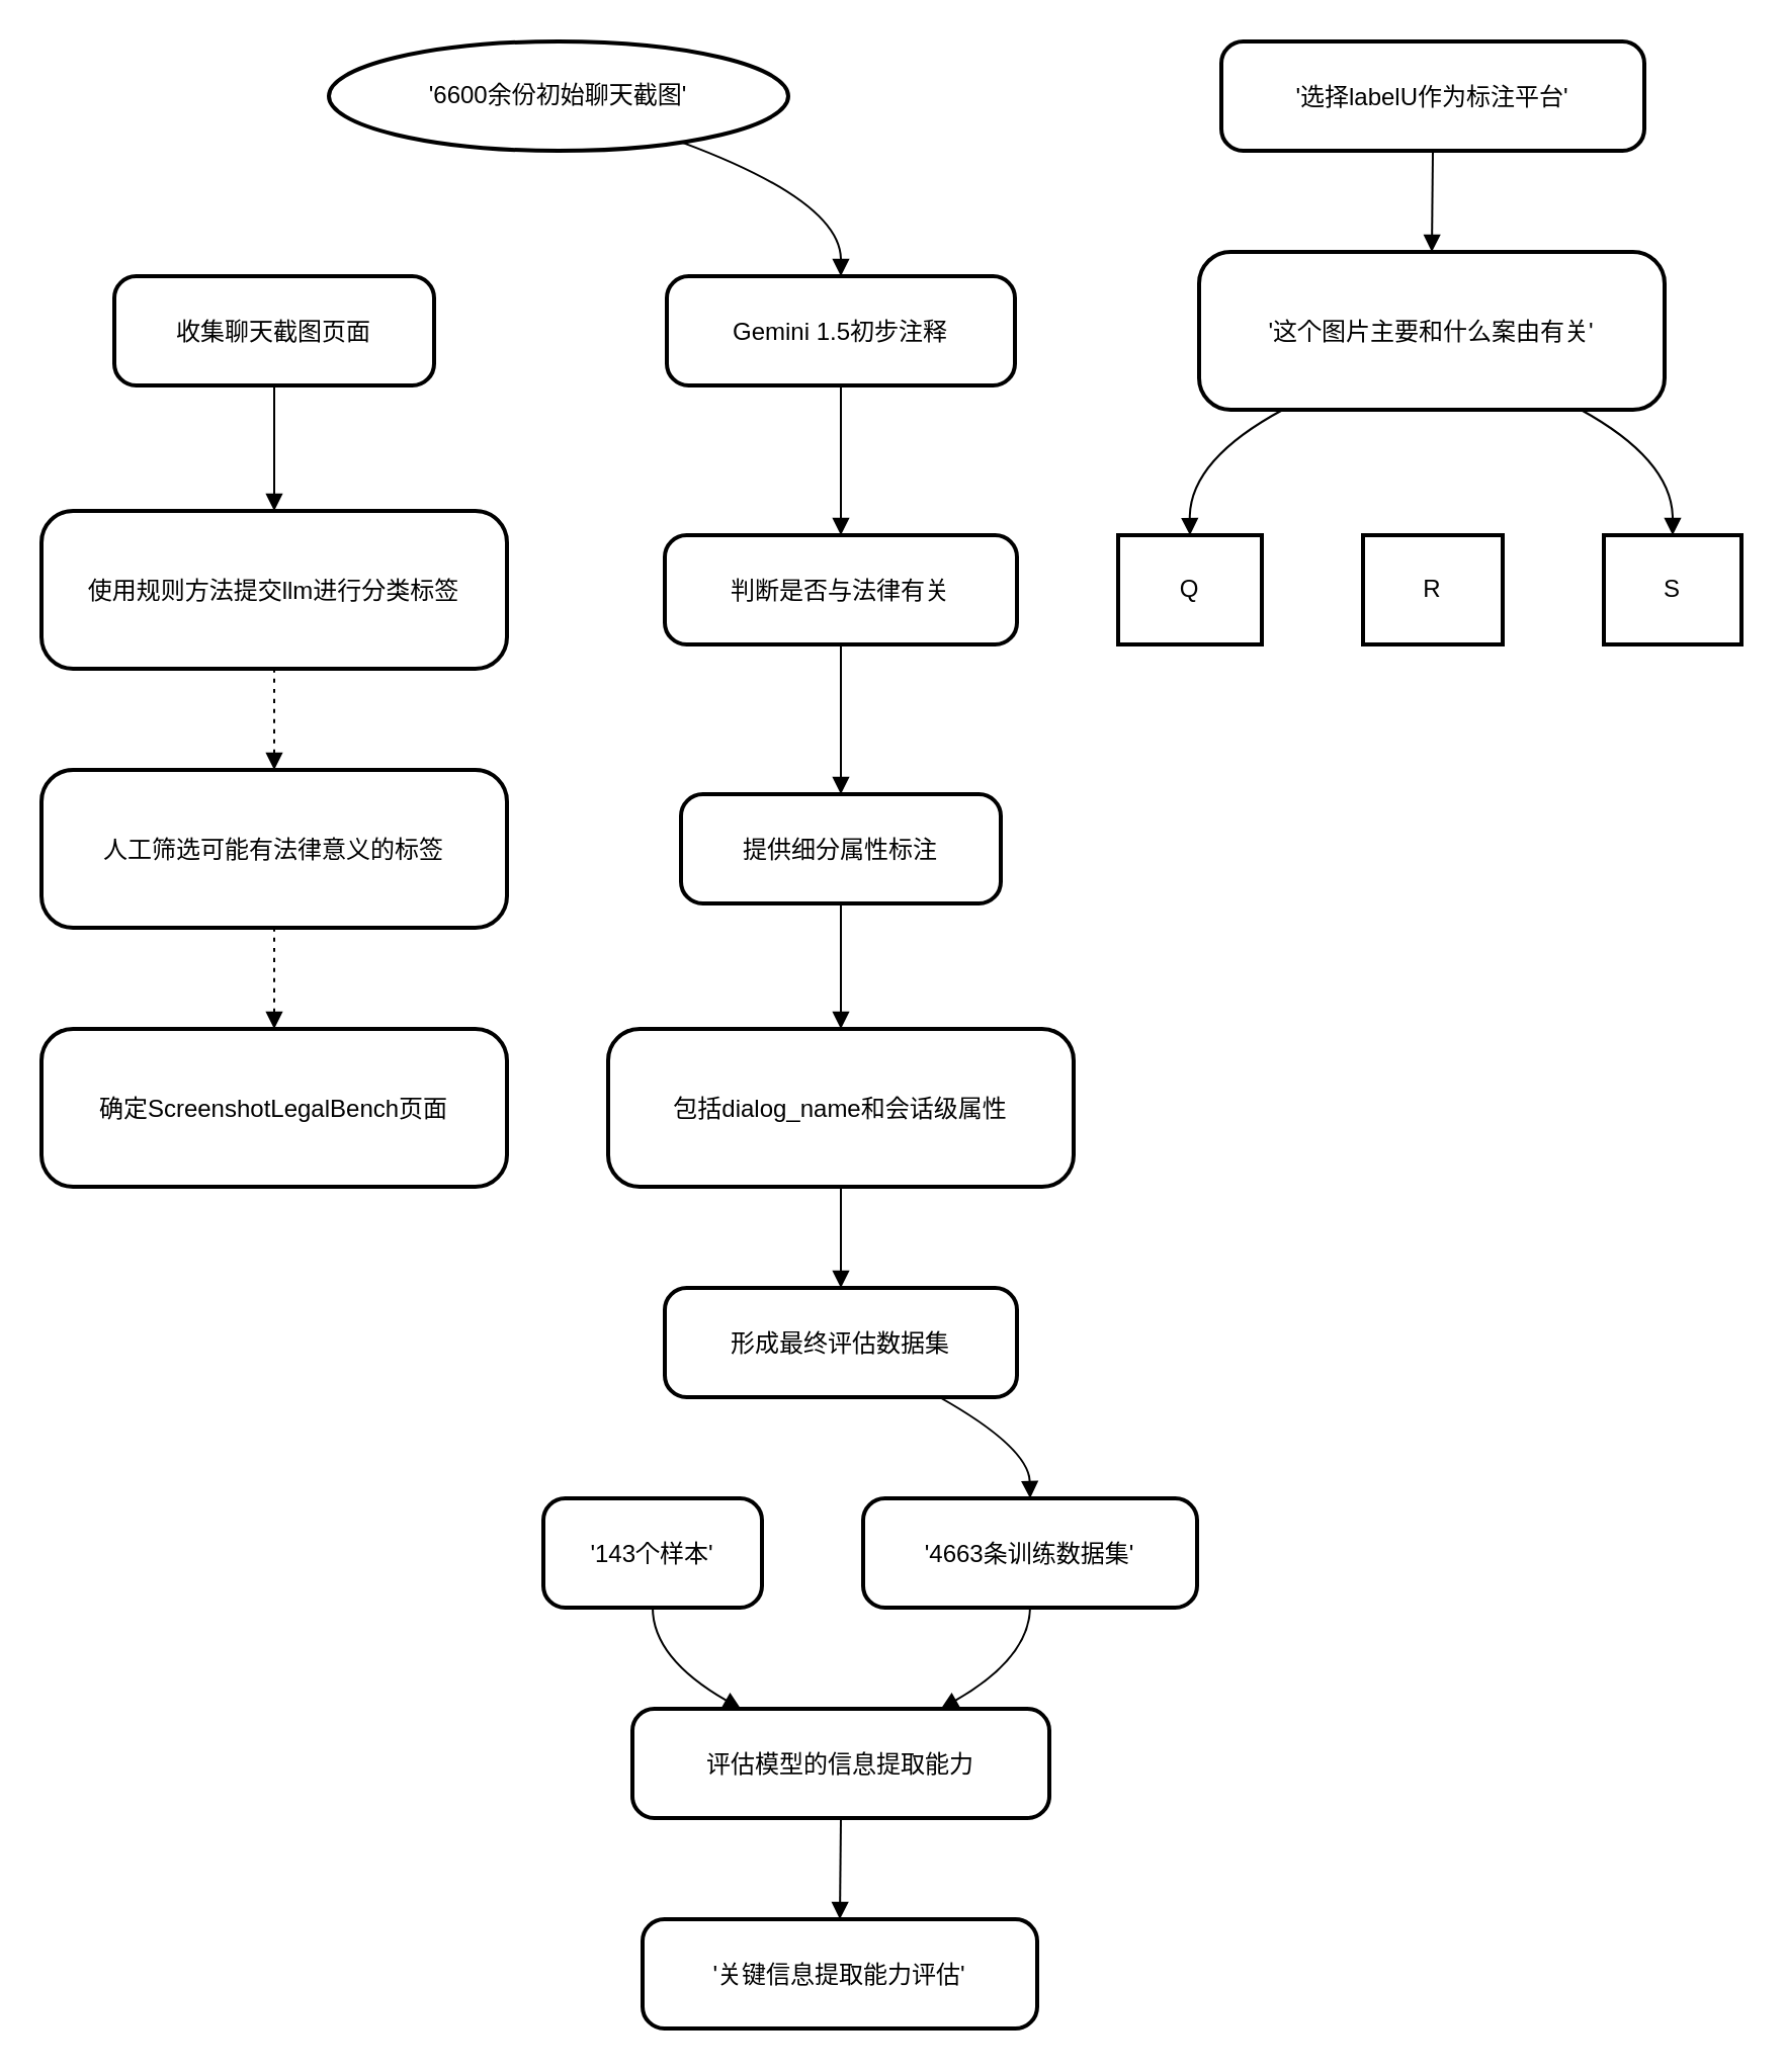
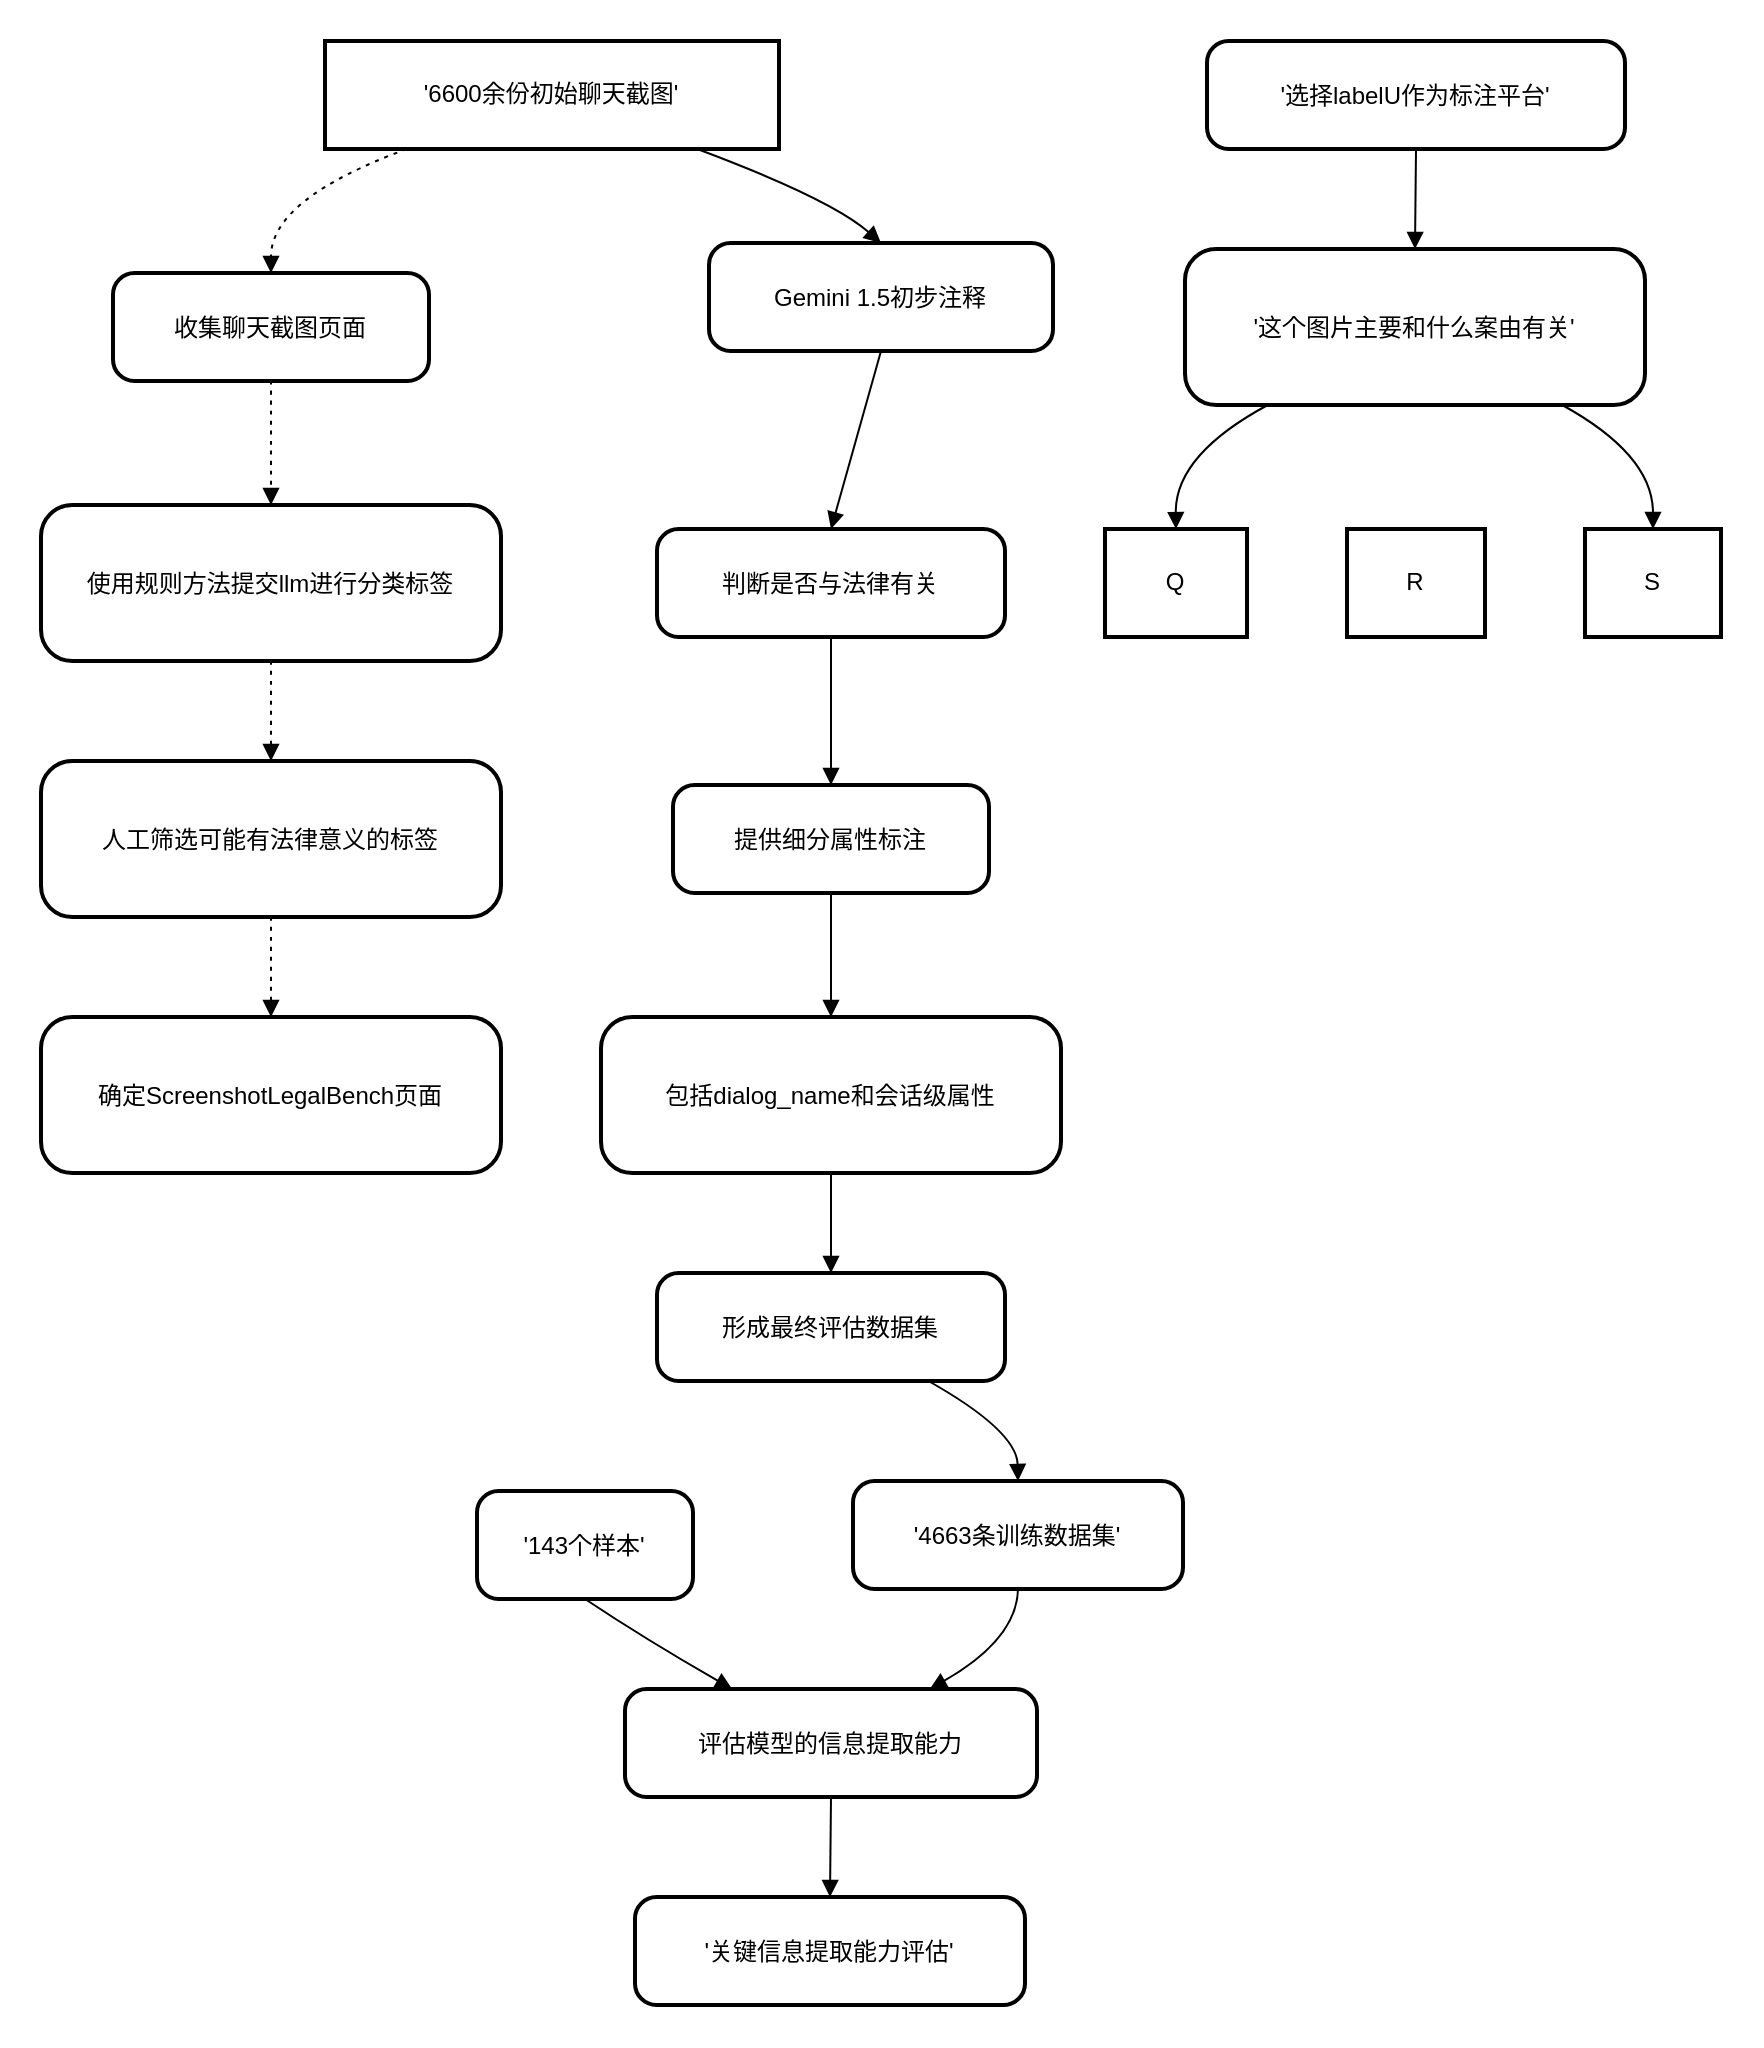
  <mxCell id="0" />
  <mxCell id="1" parent="0" />
- <mxCell id="2" value="'6600余份初始聊天截图'" style="ellipse;whiteSpace=wrap;strokeWidth=2;" vertex="1" parent="1"><mxGeometry x="162" y="20" width="227" height="54" as="geometry" /></mxCell>
+ <mxCell id="2" value="'6600余份初始聊天截图'" style="whiteSpace=wrap;strokeWidth=2;" vertex="1" parent="1"><mxGeometry x="162" y="20" width="227" height="54" as="geometry" /></mxCell>
  <mxCell id="3" value="收集聊天截图页面" style="rounded=1;arcSize=20;strokeWidth=2" vertex="1" parent="1"><mxGeometry x="56" y="136" width="158" height="54" as="geometry" /></mxCell>
  <mxCell id="4" value="使用规则方法提交llm进行分类标签" style="rounded=1;arcSize=20;strokeWidth=2" vertex="1" parent="1"><mxGeometry x="20" y="252" width="230" height="78" as="geometry" /></mxCell>
  <mxCell id="5" value="人工筛选可能有法律意义的标签" style="rounded=1;arcSize=20;strokeWidth=2" vertex="1" parent="1"><mxGeometry x="20" y="380" width="230" height="78" as="geometry" /></mxCell>
  <mxCell id="6" value="确定ScreenshotLegalBench页面" style="rounded=1;arcSize=20;strokeWidth=2" vertex="1" parent="1"><mxGeometry x="20" y="508" width="230" height="78" as="geometry" /></mxCell>
- <mxCell id="7" value="Gemini 1.5初步注释" style="rounded=1;arcSize=20;strokeWidth=2" vertex="1" parent="1"><mxGeometry x="329" y="136" width="172" height="54" as="geometry" /></mxCell>
+ <mxCell id="7" value="Gemini 1.5初步注释" style="rounded=1;arcSize=20;strokeWidth=2" vertex="1" parent="1"><mxGeometry x="354" y="121" width="172" height="54" as="geometry" /></mxCell>
  <mxCell id="8" value="判断是否与法律有关" style="rounded=1;arcSize=20;strokeWidth=2" vertex="1" parent="1"><mxGeometry x="328" y="264" width="174" height="54" as="geometry" /></mxCell>
  <mxCell id="9" value="提供细分属性标注" style="rounded=1;arcSize=20;strokeWidth=2" vertex="1" parent="1"><mxGeometry x="336" y="392" width="158" height="54" as="geometry" /></mxCell>
  <mxCell id="10" value="包括dialog_name和会话级属性" style="rounded=1;arcSize=20;strokeWidth=2" vertex="1" parent="1"><mxGeometry x="300" y="508" width="230" height="78" as="geometry" /></mxCell>
  <mxCell id="11" value="形成最终评估数据集" style="rounded=1;arcSize=20;strokeWidth=2" vertex="1" parent="1"><mxGeometry x="328" y="636" width="174" height="54" as="geometry" /></mxCell>
- <mxCell id="12" value="'143个样本'" style="rounded=1;arcSize=20;strokeWidth=2" vertex="1" parent="1"><mxGeometry x="268" y="740" width="108" height="54" as="geometry" /></mxCell>
+ <mxCell id="12" value="'143个样本'" style="rounded=1;arcSize=20;strokeWidth=2" vertex="1" parent="1"><mxGeometry x="238" y="745" width="108" height="54" as="geometry" /></mxCell>
  <mxCell id="13" value="'4663条训练数据集'" style="rounded=1;arcSize=20;strokeWidth=2" vertex="1" parent="1"><mxGeometry x="426" y="740" width="165" height="54" as="geometry" /></mxCell>
  <mxCell id="14" value="评估模型的信息提取能力" style="rounded=1;arcSize=20;strokeWidth=2" vertex="1" parent="1"><mxGeometry x="312" y="844" width="206" height="54" as="geometry" /></mxCell>
  <mxCell id="15" value="'关键信息提取能力评估'" style="rounded=1;arcSize=20;strokeWidth=2" vertex="1" parent="1"><mxGeometry x="317" y="948" width="195" height="54" as="geometry" /></mxCell>
  <mxCell id="16" value="'选择labelU作为标注平台'" style="rounded=1;arcSize=20;strokeWidth=2" vertex="1" parent="1"><mxGeometry x="603" y="20" width="209" height="54" as="geometry" /></mxCell>
  <mxCell id="17" value="'这个图片主要和什么案由有关'" style="rounded=1;arcSize=20;strokeWidth=2" vertex="1" parent="1"><mxGeometry x="592" y="124" width="230" height="78" as="geometry" /></mxCell>
  <mxCell id="18" value="Q" style="whiteSpace=wrap;strokeWidth=2;" vertex="1" parent="1"><mxGeometry x="552" y="264" width="71" height="54" as="geometry" /></mxCell>
  <mxCell id="19" value="R" style="whiteSpace=wrap;strokeWidth=2;" vertex="1" parent="1"><mxGeometry x="673" y="264" width="69" height="54" as="geometry" /></mxCell>
  <mxCell id="20" value="S" style="whiteSpace=wrap;strokeWidth=2;" vertex="1" parent="1"><mxGeometry x="792" y="264" width="68" height="54" as="geometry" /></mxCell>
- <mxCell id="22" value="" style="curved=1;dashed=0;dashPattern=2 3;startArrow=none;endArrow=block;exitX=0.5;exitY=1;entryX=0.5;entryY=0;" edge="1" parent="1" source="3" target="4"><mxGeometry relative="1" as="geometry"><Array as="points" /></mxGeometry></mxCell>
+ <mxCell id="21" value="" style="curved=1;dashed=1;dashPattern=2 3;startArrow=none;endArrow=block;exitX=0.18;exitY=1;entryX=0.5;entryY=0;" edge="1" parent="1" source="2" target="3"><mxGeometry relative="1" as="geometry"><Array as="points"><mxPoint x="135" y="99" /></Array></mxGeometry></mxCell>
+ <mxCell id="22" value="" style="curved=1;dashed=1;dashPattern=2 3;startArrow=none;endArrow=block;exitX=0.5;exitY=1;entryX=0.5;entryY=0;" edge="1" parent="1" source="3" target="4"><mxGeometry relative="1" as="geometry"><Array as="points" /></mxGeometry></mxCell>
  <mxCell id="23" value="" style="curved=1;dashed=1;dashPattern=2 3;startArrow=none;endArrow=block;exitX=0.5;exitY=1;entryX=0.5;entryY=0;" edge="1" parent="1" source="4" target="5"><mxGeometry relative="1" as="geometry"><Array as="points" /></mxGeometry></mxCell>
  <mxCell id="24" value="" style="curved=1;dashed=1;dashPattern=2 3;startArrow=none;endArrow=block;exitX=0.5;exitY=1;entryX=0.5;entryY=0;" edge="1" parent="1" source="5" target="6"><mxGeometry relative="1" as="geometry"><Array as="points" /></mxGeometry></mxCell>
  <mxCell id="25" value="" style="curved=1;startArrow=none;endArrow=block;exitX=0.82;exitY=1;entryX=0.5;entryY=0;" edge="1" parent="1" source="2" target="7"><mxGeometry relative="1" as="geometry"><Array as="points"><mxPoint x="415" y="99" /></Array></mxGeometry></mxCell>
  <mxCell id="26" value="" style="curved=1;startArrow=none;endArrow=block;exitX=0.5;exitY=1;entryX=0.5;entryY=0;" edge="1" parent="1" source="7" target="8"><mxGeometry relative="1" as="geometry"><Array as="points" /></mxGeometry></mxCell>
  <mxCell id="27" value="" style="curved=1;startArrow=none;endArrow=block;exitX=0.5;exitY=1;entryX=0.5;entryY=0;" edge="1" parent="1" source="8" target="9"><mxGeometry relative="1" as="geometry"><Array as="points" /></mxGeometry></mxCell>
  <mxCell id="28" value="" style="curved=1;startArrow=none;endArrow=block;exitX=0.5;exitY=1;entryX=0.5;entryY=0;" edge="1" parent="1" source="9" target="10"><mxGeometry relative="1" as="geometry"><Array as="points" /></mxGeometry></mxCell>
  <mxCell id="29" value="" style="curved=1;startArrow=none;endArrow=block;exitX=0.5;exitY=1;entryX=0.5;entryY=0;" edge="1" parent="1" source="10" target="11"><mxGeometry relative="1" as="geometry"><Array as="points" /></mxGeometry></mxCell>
  <mxCell id="30" value="" style="curved=1;startArrow=none;endArrow=block;exitX=0.78;exitY=1;entryX=0.5;entryY=0;" edge="1" parent="1" source="11" target="13"><mxGeometry relative="1" as="geometry"><Array as="points"><mxPoint x="508" y="715" /></Array></mxGeometry></mxCell>
  <mxCell id="31" value="" style="curved=1;startArrow=none;endArrow=block;exitX=0.5;exitY=1;entryX=0.26;entryY=0;" edge="1" parent="1" source="12" target="14"><mxGeometry relative="1" as="geometry"><Array as="points"><mxPoint x="322" y="819" /></Array></mxGeometry></mxCell>
  <mxCell id="32" value="" style="curved=1;startArrow=none;endArrow=block;exitX=0.5;exitY=1;entryX=0.74;entryY=0;" edge="1" parent="1" source="13" target="14"><mxGeometry relative="1" as="geometry"><Array as="points"><mxPoint x="508" y="819" /></Array></mxGeometry></mxCell>
  <mxCell id="33" value="" style="curved=1;startArrow=none;endArrow=block;exitX=0.5;exitY=1;entryX=0.5;entryY=0;" edge="1" parent="1" source="14" target="15"><mxGeometry relative="1" as="geometry"><Array as="points" /></mxGeometry></mxCell>
  <mxCell id="34" value="" style="curved=1;startArrow=none;endArrow=block;exitX=0.5;exitY=1;entryX=0.5;entryY=0;" edge="1" parent="1" source="16" target="17"><mxGeometry relative="1" as="geometry"><Array as="points" /></mxGeometry></mxCell>
  <mxCell id="35" value="" style="curved=1;startArrow=none;endArrow=block;exitX=0.18;exitY=1;entryX=0.5;entryY=0;" edge="1" parent="1" source="17" target="18"><mxGeometry relative="1" as="geometry"><Array as="points"><mxPoint x="587" y="227" /></Array></mxGeometry></mxCell>
  <mxCell id="36" value="" style="curved=1;startArrow=none;endArrow=block;exitX=0.82;exitY=1;entryX=0.5;entryY=0;" edge="1" parent="1" source="17" target="20"><mxGeometry relative="1" as="geometry"><Array as="points"><mxPoint x="826" y="227" /></Array></mxGeometry></mxCell>
